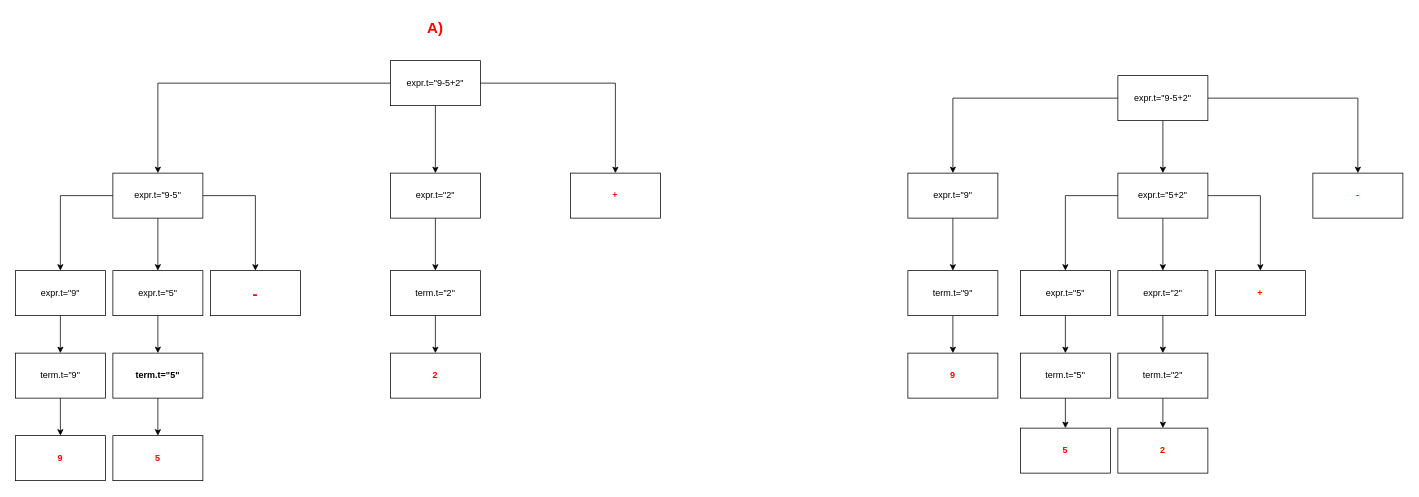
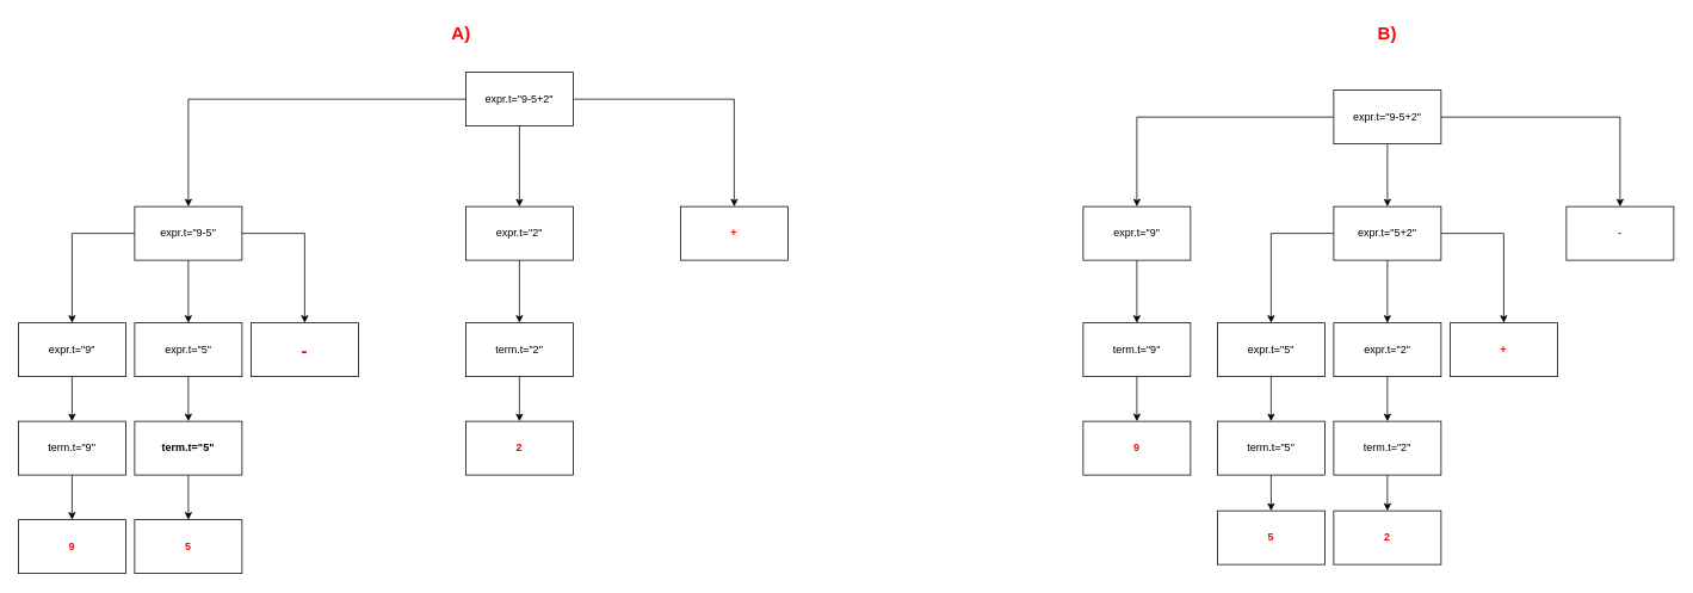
  <mxCell id="0" />
  <mxCell id="1" parent="0" />
  <mxCell id="2" style="edgeStyle=orthogonalEdgeStyle;rounded=0;orthogonalLoop=1;jettySize=auto;html=1;entryX=0.5;entryY=0;entryDx=0;entryDy=0;" edge="1" parent="1" source="5" target="9"><mxGeometry relative="1" as="geometry"><Array as="points"><mxPoint x="210" y="110" /></Array></mxGeometry></mxCell>
  <mxCell id="3" style="edgeStyle=orthogonalEdgeStyle;rounded=0;orthogonalLoop=1;jettySize=auto;html=1;" edge="1" parent="1" source="5" target="16"><mxGeometry relative="1" as="geometry" /></mxCell>
  <mxCell id="4" style="edgeStyle=orthogonalEdgeStyle;rounded=0;orthogonalLoop=1;jettySize=auto;html=1;" edge="1" parent="1" source="5" target="28"><mxGeometry relative="1" as="geometry" /></mxCell>
  <mxCell id="5" value="expr.t=&quot;9-5+2&quot;" style="rounded=0;whiteSpace=wrap;html=1;" vertex="1" parent="1"><mxGeometry x="520" y="80" width="120" height="60" as="geometry" /></mxCell>
  <mxCell id="6" style="edgeStyle=orthogonalEdgeStyle;rounded=0;orthogonalLoop=1;jettySize=auto;html=1;" edge="1" parent="1" source="9" target="11"><mxGeometry relative="1" as="geometry" /></mxCell>
  <mxCell id="7" style="edgeStyle=orthogonalEdgeStyle;rounded=0;orthogonalLoop=1;jettySize=auto;html=1;" edge="1" parent="1" source="9" target="12"><mxGeometry relative="1" as="geometry" /></mxCell>
  <mxCell id="8" style="edgeStyle=orthogonalEdgeStyle;rounded=0;orthogonalLoop=1;jettySize=auto;html=1;entryX=0.5;entryY=0;entryDx=0;entryDy=0;" edge="1" parent="1" source="9" target="23"><mxGeometry relative="1" as="geometry" /></mxCell>
  <mxCell id="9" value="expr.t=&quot;9-5&quot;" style="rounded=0;whiteSpace=wrap;html=1;" vertex="1" parent="1"><mxGeometry x="150" y="230" width="120" height="60" as="geometry" /></mxCell>
  <mxCell id="10" style="edgeStyle=orthogonalEdgeStyle;rounded=0;orthogonalLoop=1;jettySize=auto;html=1;" edge="1" parent="1" source="11" target="15"><mxGeometry relative="1" as="geometry" /></mxCell>
  <mxCell id="11" value="expr.t=&quot;9&quot;" style="rounded=0;whiteSpace=wrap;html=1;" vertex="1" parent="1"><mxGeometry x="20" y="360" width="120" height="60" as="geometry" /></mxCell>
  <mxCell id="12" value="&lt;b&gt;&lt;font style=&quot;font-size: 20px;&quot; color=&quot;#ff0000&quot;&gt;-&lt;/font&gt;&lt;/b&gt;" style="rounded=0;whiteSpace=wrap;html=1;" vertex="1" parent="1"><mxGeometry x="280" y="360" width="120" height="60" as="geometry" /></mxCell>
  <mxCell id="13" style="edgeStyle=orthogonalEdgeStyle;rounded=0;orthogonalLoop=1;jettySize=auto;html=1;" edge="1" parent="1"><mxGeometry relative="1" as="geometry"><mxPoint x="210" y="420" as="sourcePoint" /></mxGeometry></mxCell>
  <mxCell id="14" style="edgeStyle=orthogonalEdgeStyle;rounded=0;orthogonalLoop=1;jettySize=auto;html=1;" edge="1" parent="1" source="15" target="17"><mxGeometry relative="1" as="geometry" /></mxCell>
  <mxCell id="15" value="term.t=&quot;9&quot;" style="rounded=0;whiteSpace=wrap;html=1;" vertex="1" parent="1"><mxGeometry x="20" y="470" width="120" height="60" as="geometry" /></mxCell>
  <mxCell id="16" value="&lt;font color=&quot;#ff0000&quot;&gt;&lt;b&gt;+&lt;/b&gt;&lt;/font&gt;" style="rounded=0;whiteSpace=wrap;html=1;" vertex="1" parent="1"><mxGeometry x="760" y="230" width="120" height="60" as="geometry" /></mxCell>
  <mxCell id="17" value="&lt;font color=&quot;#ff0000&quot;&gt;&lt;b&gt;9&lt;/b&gt;&lt;/font&gt;" style="rounded=0;whiteSpace=wrap;html=1;" vertex="1" parent="1"><mxGeometry x="20" y="580" width="120" height="60" as="geometry" /></mxCell>
  <mxCell id="18" style="edgeStyle=orthogonalEdgeStyle;rounded=0;orthogonalLoop=1;jettySize=auto;html=1;entryX=0.5;entryY=0;entryDx=0;entryDy=0;" edge="1" parent="1"><mxGeometry relative="1" as="geometry"><mxPoint x="820" y="290" as="sourcePoint" /></mxGeometry></mxCell>
  <mxCell id="19" style="edgeStyle=orthogonalEdgeStyle;rounded=0;orthogonalLoop=1;jettySize=auto;html=1;entryX=0.5;entryY=0;entryDx=0;entryDy=0;" edge="1" parent="1" source="20" target="21"><mxGeometry relative="1" as="geometry" /></mxCell>
  <mxCell id="20" value="&lt;div align=&quot;center&quot;&gt;term.t=&quot;5&quot;&lt;/div&gt;" style="rounded=0;whiteSpace=wrap;html=1;fontStyle=1;align=center;" vertex="1" parent="1"><mxGeometry x="150" y="470" width="120" height="60" as="geometry" /></mxCell>
  <mxCell id="21" value="&lt;font color=&quot;#ff0000&quot;&gt;&lt;span&gt;5&lt;/span&gt;&lt;/font&gt;" style="rounded=0;whiteSpace=wrap;html=1;fontStyle=1" vertex="1" parent="1"><mxGeometry x="150" y="580" width="120" height="60" as="geometry" /></mxCell>
  <mxCell id="22" style="edgeStyle=orthogonalEdgeStyle;rounded=0;orthogonalLoop=1;jettySize=auto;html=1;entryX=0.5;entryY=0;entryDx=0;entryDy=0;" edge="1" parent="1" source="23" target="20"><mxGeometry relative="1" as="geometry" /></mxCell>
  <mxCell id="23" value="expr.t=&quot;5&quot;" style="rounded=0;whiteSpace=wrap;html=1;" vertex="1" parent="1"><mxGeometry x="150" y="360" width="120" height="60" as="geometry" /></mxCell>
  <mxCell id="24" style="edgeStyle=orthogonalEdgeStyle;rounded=0;orthogonalLoop=1;jettySize=auto;html=1;" edge="1" parent="1" source="25" target="26"><mxGeometry relative="1" as="geometry" /></mxCell>
  <mxCell id="25" value="term.t=&quot;2&quot;" style="rounded=0;whiteSpace=wrap;html=1;" vertex="1" parent="1"><mxGeometry x="520" y="360" width="120" height="60" as="geometry" /></mxCell>
  <mxCell id="26" value="&lt;font color=&quot;#ff0000&quot;&gt;&lt;b&gt;2&lt;/b&gt;&lt;/font&gt;" style="rounded=0;whiteSpace=wrap;html=1;" vertex="1" parent="1"><mxGeometry x="520" y="470" width="120" height="60" as="geometry" /></mxCell>
  <mxCell id="27" style="edgeStyle=orthogonalEdgeStyle;rounded=0;orthogonalLoop=1;jettySize=auto;html=1;" edge="1" parent="1" source="28" target="25"><mxGeometry relative="1" as="geometry" /></mxCell>
  <mxCell id="28" value="expr.t=&quot;2&quot;" style="rounded=0;whiteSpace=wrap;html=1;" vertex="1" parent="1"><mxGeometry x="520" y="230" width="120" height="60" as="geometry" /></mxCell>
- <mxCell id="29" value="&lt;b&gt;&lt;font style=&quot;font-size: 20px;&quot; color=&quot;#ff0000&quot;&gt;A)&lt;/font&gt;&lt;/b&gt;" style="text;html=1;strokeColor=none;fillColor=none;align=center;verticalAlign=middle;whiteSpace=wrap;rounded=0;" vertex="1" parent="1"><mxGeometry x="550" y="20" width="60" height="30" as="geometry" /></mxCell>
+ <mxCell id="29" value="&lt;b&gt;&lt;font style=&quot;font-size: 20px;&quot; color=&quot;#ff0000&quot;&gt;A)&lt;/font&gt;&lt;/b&gt;" style="text;html=1;strokeColor=none;fillColor=none;align=center;verticalAlign=middle;whiteSpace=wrap;rounded=0;" vertex="1" parent="1"><mxGeometry x="485" y="20" width="60" height="30" as="geometry" /></mxCell>
  <mxCell id="30" value="&lt;font color=&quot;#ff0000&quot;&gt;&lt;b&gt;5&lt;/b&gt;&lt;/font&gt;" style="rounded=0;whiteSpace=wrap;html=1;" vertex="1" parent="1"><mxGeometry x="1360" y="570" width="120" height="60" as="geometry" /></mxCell>
  <mxCell id="31" style="edgeStyle=orthogonalEdgeStyle;rounded=0;orthogonalLoop=1;jettySize=auto;html=1;" edge="1" parent="1" source="32" target="33"><mxGeometry relative="1" as="geometry" /></mxCell>
  <mxCell id="32" value="term.t=&quot;9&quot;" style="rounded=0;whiteSpace=wrap;html=1;" vertex="1" parent="1"><mxGeometry x="1210" y="360" width="120" height="60" as="geometry" /></mxCell>
  <mxCell id="33" value="&lt;font color=&quot;#ff0000&quot;&gt;&lt;b&gt;9&lt;/b&gt;&lt;/font&gt;" style="rounded=0;whiteSpace=wrap;html=1;" vertex="1" parent="1"><mxGeometry x="1210" y="470" width="120" height="60" as="geometry" /></mxCell>
  <mxCell id="34" style="edgeStyle=orthogonalEdgeStyle;rounded=0;orthogonalLoop=1;jettySize=auto;html=1;" edge="1" parent="1" source="35" target="32"><mxGeometry relative="1" as="geometry" /></mxCell>
  <mxCell id="35" value="expr.t=&quot;9&quot;" style="rounded=0;whiteSpace=wrap;html=1;" vertex="1" parent="1"><mxGeometry x="1210" y="230" width="120" height="60" as="geometry" /></mxCell>
  <mxCell id="36" style="edgeStyle=orthogonalEdgeStyle;rounded=0;orthogonalLoop=1;jettySize=auto;html=1;" edge="1" parent="1" source="39" target="41"><mxGeometry relative="1" as="geometry" /></mxCell>
  <mxCell id="37" style="edgeStyle=orthogonalEdgeStyle;rounded=0;orthogonalLoop=1;jettySize=auto;html=1;" edge="1" parent="1" source="39" target="46"><mxGeometry relative="1" as="geometry" /></mxCell>
  <mxCell id="38" style="edgeStyle=orthogonalEdgeStyle;rounded=0;orthogonalLoop=1;jettySize=auto;html=1;entryX=0.5;entryY=0;entryDx=0;entryDy=0;" edge="1" parent="1" source="39" target="49"><mxGeometry relative="1" as="geometry" /></mxCell>
  <mxCell id="39" value="expr.t=&quot;5+2&quot;" style="rounded=0;whiteSpace=wrap;html=1;" vertex="1" parent="1"><mxGeometry x="1490" y="230" width="120" height="60" as="geometry" /></mxCell>
  <mxCell id="40" style="edgeStyle=orthogonalEdgeStyle;rounded=0;orthogonalLoop=1;jettySize=auto;html=1;" edge="1" parent="1" source="41" target="43"><mxGeometry relative="1" as="geometry" /></mxCell>
  <mxCell id="41" value="expr.t=&quot;5&quot;" style="rounded=0;whiteSpace=wrap;html=1;" vertex="1" parent="1"><mxGeometry x="1360" y="360" width="120" height="60" as="geometry" /></mxCell>
  <mxCell id="42" style="edgeStyle=orthogonalEdgeStyle;rounded=0;orthogonalLoop=1;jettySize=auto;html=1;" edge="1" parent="1" source="43" target="30"><mxGeometry relative="1" as="geometry" /></mxCell>
  <mxCell id="43" value="term.t=&quot;5&quot;" style="rounded=0;whiteSpace=wrap;html=1;" vertex="1" parent="1"><mxGeometry x="1360" y="470" width="120" height="60" as="geometry" /></mxCell>
  <mxCell id="44" value="&lt;font color=&quot;#ff0000&quot;&gt;&lt;b&gt;2&lt;/b&gt;&lt;/font&gt;" style="rounded=0;whiteSpace=wrap;html=1;" vertex="1" parent="1"><mxGeometry x="1490" y="570" width="120" height="60" as="geometry" /></mxCell>
  <mxCell id="45" style="edgeStyle=orthogonalEdgeStyle;rounded=0;orthogonalLoop=1;jettySize=auto;html=1;" edge="1" parent="1" source="46" target="48"><mxGeometry relative="1" as="geometry" /></mxCell>
  <mxCell id="46" value="expr.t=&quot;2&quot;" style="rounded=0;whiteSpace=wrap;html=1;" vertex="1" parent="1"><mxGeometry x="1490" y="360" width="120" height="60" as="geometry" /></mxCell>
  <mxCell id="47" style="edgeStyle=orthogonalEdgeStyle;rounded=0;orthogonalLoop=1;jettySize=auto;html=1;" edge="1" parent="1" source="48" target="44"><mxGeometry relative="1" as="geometry" /></mxCell>
  <mxCell id="48" value="term.t=&quot;2&quot;" style="rounded=0;whiteSpace=wrap;html=1;" vertex="1" parent="1"><mxGeometry x="1490" y="470" width="120" height="60" as="geometry" /></mxCell>
  <mxCell id="49" value="&lt;font color=&quot;#ff0000&quot;&gt;&lt;b&gt;+&lt;/b&gt;&lt;/font&gt;" style="rounded=0;whiteSpace=wrap;html=1;" vertex="1" parent="1"><mxGeometry x="1620" y="360" width="120" height="60" as="geometry" /></mxCell>
  <mxCell id="50" value="&lt;font color=&quot;#ff0000&quot;&gt;&lt;b&gt;-&lt;/b&gt;&lt;/font&gt;" style="rounded=0;whiteSpace=wrap;html=1;" vertex="1" parent="1"><mxGeometry x="1750" y="230" width="120" height="60" as="geometry" /></mxCell>
  <mxCell id="51" style="edgeStyle=orthogonalEdgeStyle;rounded=0;orthogonalLoop=1;jettySize=auto;html=1;entryX=0.5;entryY=0;entryDx=0;entryDy=0;" edge="1" parent="1" source="54" target="50"><mxGeometry relative="1" as="geometry" /></mxCell>
  <mxCell id="52" style="edgeStyle=orthogonalEdgeStyle;rounded=0;orthogonalLoop=1;jettySize=auto;html=1;" edge="1" parent="1" source="54" target="39"><mxGeometry relative="1" as="geometry" /></mxCell>
  <mxCell id="53" style="edgeStyle=orthogonalEdgeStyle;rounded=0;orthogonalLoop=1;jettySize=auto;html=1;" edge="1" parent="1" source="54" target="35"><mxGeometry relative="1" as="geometry" /></mxCell>
  <mxCell id="54" value="expr.t=&quot;9-5+2&quot;" style="rounded=0;whiteSpace=wrap;html=1;" vertex="1" parent="1"><mxGeometry x="1490" y="100" width="120" height="60" as="geometry" /></mxCell>
+ <mxCell id="55" value="&lt;b&gt;&lt;font style=&quot;font-size: 20px;&quot; color=&quot;#ff0000&quot;&gt;B)&lt;/font&gt;&lt;/b&gt;" style="text;html=1;strokeColor=none;fillColor=none;align=center;verticalAlign=middle;whiteSpace=wrap;rounded=0;" vertex="1" parent="1"><mxGeometry x="1520" y="20" width="60" height="30" as="geometry" /></mxCell>
